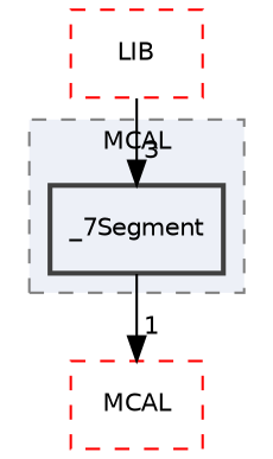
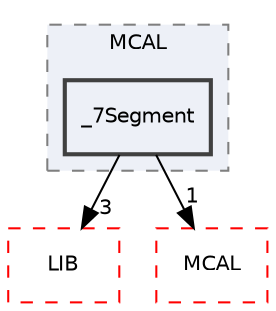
  digraph {
    compound=true
    node [color=red fillcolor="#edf0f7" fontname=Helvetica fontsize=10 shape=box style="dashed,"]
    edge [fontname=Helvetica fontsize=10 labeldistance=1.5 labelfontname=Helvetica labelfontsize=10]
    n1 [color=grey25 label=_7Segment style="filled,bold,"]
    n2 [label=LIB]
    n3 [label=MCAL]
    subgraph cluster_1 {
      bgcolor="#edf0f7"
      fontname=Helvetica
      fontsize=10
      label=MCAL
      pencolor=grey50
      style="filled,dashed,"
      n1
    }
-   n2 -> n1 [headlabel=3]
+   n1 -> n2 [headlabel=3]
    n1 -> n3 [headlabel=1]
  }
